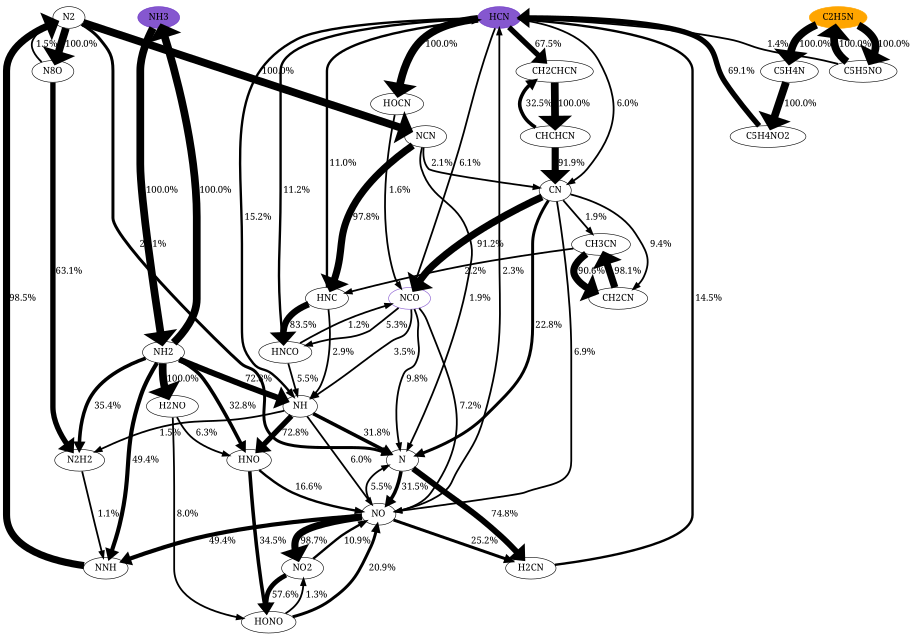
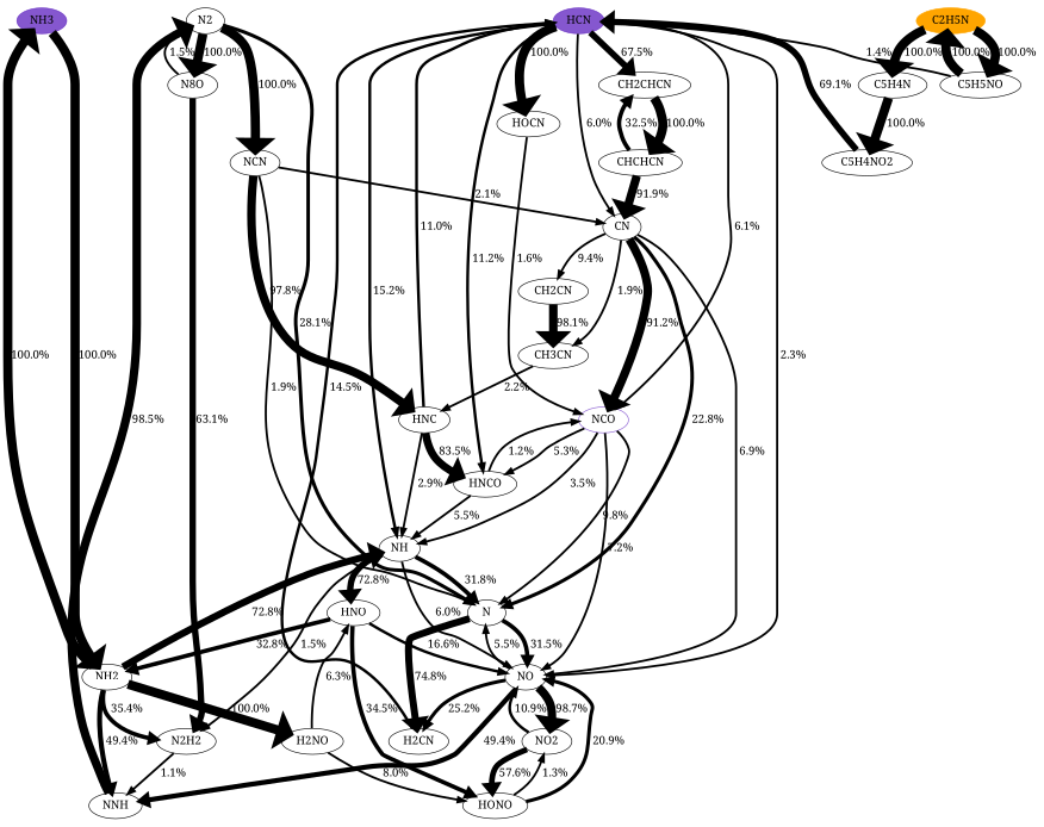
  digraph {
    b="0,0,1558,558"
    rankdir=TB
    splines=True
    node [fontname=serif fontsize=16]
    edge [fontcolor=black fontname=serif fontsize=16 penwidth=3]
    HCN [color="#500dbab1" fillcolor="#500dbab1" style=filled]
    NH3 [color="#500dbab1" fillcolor="#500dbab1" style=filled]
    N2
    n4 [color=orange fillcolor=orange label=C2H5N style=filled]
    NH
    CN
    HNCO
    NCO [color="#500dbab1"]
    CH2CHCN
    HOCN
    NH2
    N
    n13 [label=N8O]
    NCN
    C5H4N
    C5H5NO
    NO
    NNH
    NO2
    H2CN
    HONO
    N2H2
    HNO
    CH3CN
    CH2CN
    CHCHCN
    H2NO
    HNC
    C5H4NO2
    subgraph sub_1 {
      rank=source
      HCN
      NH3
      N2
      n4
    }
    HCN -> NH [label=" 15.2%" penwidth=4]
    HCN -> CN [label=" 6.0%"]
    HCN -> HNCO [label=" 11.2%" penwidth=4]
    HCN -> NCO [label=" 6.1%"]
    HCN -> CH2CHCN [label=" 67.5%" penwidth=9]
    HCN -> HOCN [label=" 100.0%" penwidth=13]
    NH3 -> NH2 [label=" 100.0%" penwidth=13]
    N2 -> N [label=" 28.1%" penwidth=5]
    N2 -> n13 [label=" 100.0%" penwidth=13]
    N2 -> NCN [label=" 100.0%" penwidth=13]
    n4 -> C5H4N [label=" 100.0%" penwidth=13]
    n4 -> C5H5NO [label=" 100.0%" penwidth=13]
    NH -> N [label=" 31.8%" penwidth=6]
    NH -> NO [label=" 6.0%"]
    NH -> N2H2 [label=" 1.5%"]
    NH -> HNO [label=" 72.8%" penwidth=9]
    CN -> NCO [label=" 91.2%" penwidth=12]
    CN -> N [label=" 22.8%" penwidth=5]
    CN -> NO [label=" 6.9%"]
    CN -> CH3CN [label=" 1.9%"]
    CN -> CH2CN [label=" 9.4%"]
    HNCO -> NH [label=" 5.5%"]
    HNCO -> NCO [label=" 1.2%"]
    NCO -> NH [label=" 3.5%"]
    NCO -> HNCO [label=" 5.3%"]
    NCO -> N [label=" 9.8%"]
    NCO -> NO [label=" 7.2%"]
    CH2CHCN -> CHCHCN [label=" 100.0%" penwidth=13]
    HOCN -> NCO [label=" 1.6%"]
    NH2 -> NH3 [label=" 100.0%" penwidth=13]
    NH2 -> NH [label=" 72.8%" penwidth=10]
    NH2 -> NNH [label=" 49.4%" penwidth=7]
    NH2 -> N2H2 [label=" 35.4%" penwidth=6]
-   NH2 -> HNO [label=" 32.8%" penwidth=6]
+   HNO -> NH2 [label=" 32.8%" penwidth=6]
    NH2 -> H2NO [label=" 100.0%" penwidth=13]
    N -> NO [label=" 31.5%" penwidth=6]
    N -> H2CN [label=" 74.8%" penwidth=10]
    n13 -> N2 [label=" 1.5%"]
    n13 -> N2H2 [label=" 63.1%" penwidth=9]
    NCN -> CN [label=" 2.1%"]
    NCN -> N [label=" 1.9%"]
    NCN -> HNC [label=" 97.8%" penwidth=12]
    C5H4N -> C5H4NO2 [label=" 100.0%" penwidth=13]
    C5H5NO -> HCN [label=" 1.4%"]
    C5H5NO -> n4 [label=" 100.0%" penwidth=13]
    NO -> HCN [label=" 2.3%"]
    NO -> N [label=" 5.5%"]
    NO -> NNH [label=" 49.4%" penwidth=7]
    NO -> NO2 [label=" 98.7%" penwidth=12]
    NO -> H2CN [label=" 25.2%" penwidth=5]
    NNH -> N2 [label=" 98.5%" penwidth=12]
    NO2 -> NO [label=" 10.9%" penwidth=4]
    NO2 -> HONO [label=" 57.6%" penwidth=8]
    H2CN -> HCN [label=" 14.5%" penwidth=4]
    HONO -> NO [label=" 20.9%" penwidth=5]
    HONO -> NO2 [label=" 1.3%"]
    N2H2 -> NNH [label=" 1.1%"]
    HNO -> NO [label=" 16.6%" penwidth=4]
    HNO -> HONO [label=" 34.5%" penwidth=6]
-   CH3CN -> CH2CN [label=" 90.6%" penwidth=12]
    CH3CN -> HNC [label=" 2.2%"]
    CH2CN -> CH3CN [label=" 98.1%" penwidth=12]
    CHCHCN -> CN [label=" 91.9%" penwidth=12]
    CHCHCN -> CH2CHCN [label=" 32.5%" penwidth=6]
    H2NO -> HONO [label=" 8.0%"]
    H2NO -> HNO [label=" 6.3%"]
    HNC -> HCN [label=" 11.0%" penwidth=4]
    HNC -> NH [label=" 2.9%"]
    HNC -> HNCO [label=" 83.5%" penwidth=11]
    C5H4NO2 -> HCN [label=" 69.1%" penwidth=9]
  }
